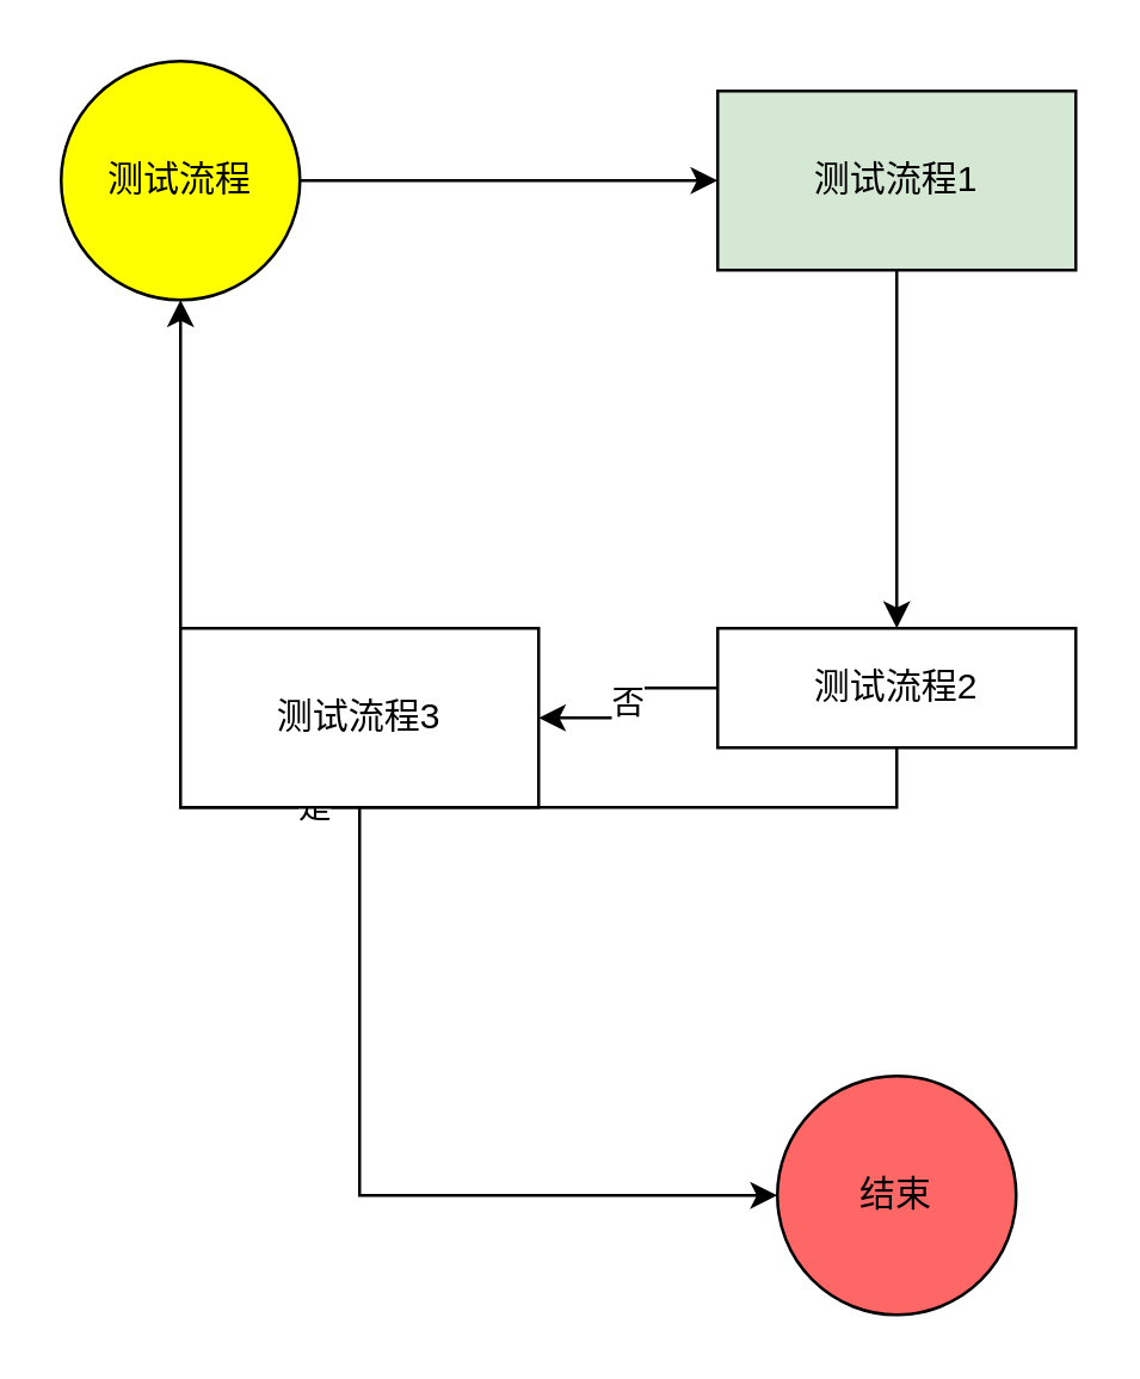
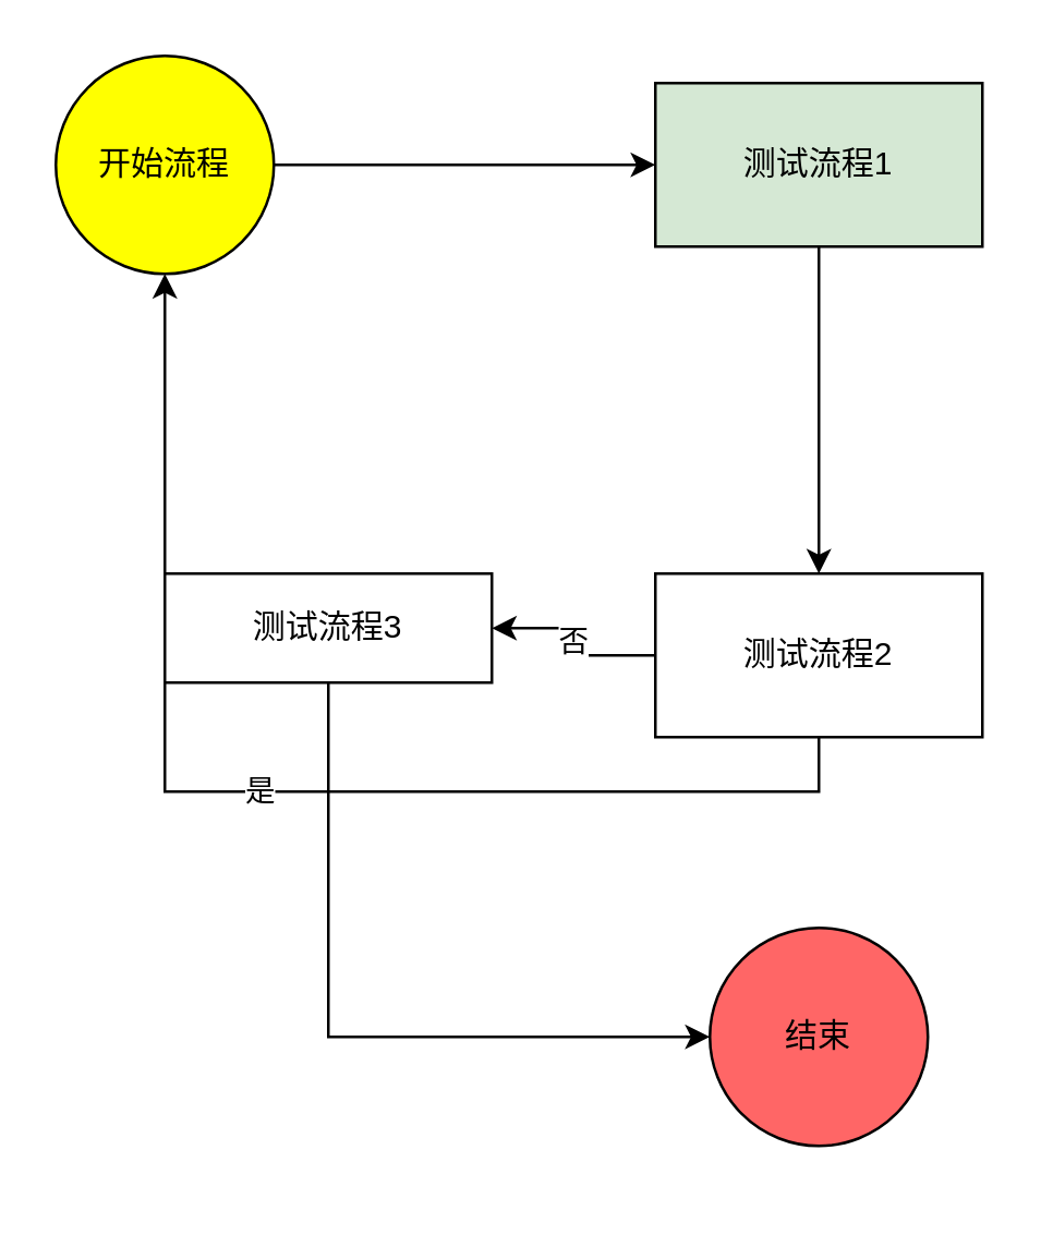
  <mxCell id="0" />
  <mxCell id="1" parent="0" />
  <mxCell id="2" style="edgeStyle=orthogonalEdgeStyle;rounded=0;orthogonalLoop=1;jettySize=auto;html=1;exitX=0.5;exitY=1;exitDx=0;exitDy=0;entryX=0.5;entryY=0;entryDx=0;entryDy=0;" parent="1" source="3" target="6" edge="1"><mxGeometry relative="1" as="geometry" /></mxCell>
  <mxCell id="3" value="测试流程1" style="rounded=0;whiteSpace=wrap;html=1;fillColor=#d5e8d4;" parent="1" vertex="1"><mxGeometry x="240" y="30" width="120" height="60" as="geometry" /></mxCell>
  <mxCell id="4" value="是" style="edgeStyle=orthogonalEdgeStyle;rounded=0;orthogonalLoop=1;jettySize=auto;html=1;exitX=0.5;exitY=1;exitDx=0;exitDy=0;" parent="1" source="6" target="8" edge="1"><mxGeometry relative="1" as="geometry" /></mxCell>
  <mxCell id="5" value="否" style="edgeStyle=orthogonalEdgeStyle;rounded=0;orthogonalLoop=1;jettySize=auto;html=1;exitX=0;exitY=0.5;exitDx=0;exitDy=0;entryX=1;entryY=0.5;entryDx=0;entryDy=0;" edge="1" parent="1" source="6" target="11"><mxGeometry relative="1" as="geometry" /></mxCell>
- <mxCell id="6" value="测试流程2" style="rounded=0;whiteSpace=wrap;html=1;" parent="1" vertex="1"><mxGeometry x="240" y="210" width="120" height="40" as="geometry" /></mxCell>
+ <mxCell id="6" value="测试流程2" style="rounded=0;whiteSpace=wrap;html=1;" parent="1" vertex="1"><mxGeometry x="240" y="210" width="120" height="60" as="geometry" /></mxCell>
  <mxCell id="7" style="edgeStyle=orthogonalEdgeStyle;rounded=0;orthogonalLoop=1;jettySize=auto;html=1;exitX=1;exitY=0.5;exitDx=0;exitDy=0;" parent="1" source="8" target="3" edge="1"><mxGeometry relative="1" as="geometry" /></mxCell>
- <mxCell id="8" value="测试流程" style="ellipse;whiteSpace=wrap;html=1;aspect=fixed;fillColor=#FFFF00;" parent="1" vertex="1"><mxGeometry x="20" y="20" width="80" height="80" as="geometry" /></mxCell>
- <mxCell id="9" value="结束" style="ellipse;whiteSpace=wrap;html=1;aspect=fixed;fillColor=#FF6666;" parent="1" vertex="1"><mxGeometry x="260" y="360" width="80" height="80" as="geometry" /></mxCell>
+ <mxCell id="8" value="开始流程" style="ellipse;whiteSpace=wrap;html=1;aspect=fixed;fillColor=#FFFF00;" parent="1" vertex="1"><mxGeometry x="20" y="20" width="80" height="80" as="geometry" /></mxCell>
+ <mxCell id="9" value="结束" style="ellipse;whiteSpace=wrap;html=1;aspect=fixed;fillColor=#FF6666;" parent="1" vertex="1"><mxGeometry x="260" y="340" width="80" height="80" as="geometry" /></mxCell>
  <mxCell id="10" style="edgeStyle=orthogonalEdgeStyle;rounded=0;orthogonalLoop=1;jettySize=auto;html=1;exitX=0.5;exitY=1;exitDx=0;exitDy=0;entryX=0;entryY=0.5;entryDx=0;entryDy=0;" edge="1" parent="1" source="11" target="9"><mxGeometry relative="1" as="geometry" /></mxCell>
- <mxCell id="11" value="测试流程3" style="rounded=0;whiteSpace=wrap;html=1;" vertex="1" parent="1"><mxGeometry x="60" y="210" width="120" height="60" as="geometry" /></mxCell>
+ <mxCell id="11" value="测试流程3" style="rounded=0;whiteSpace=wrap;html=1;" vertex="1" parent="1"><mxGeometry x="60" y="210" width="120" height="40" as="geometry" /></mxCell>
